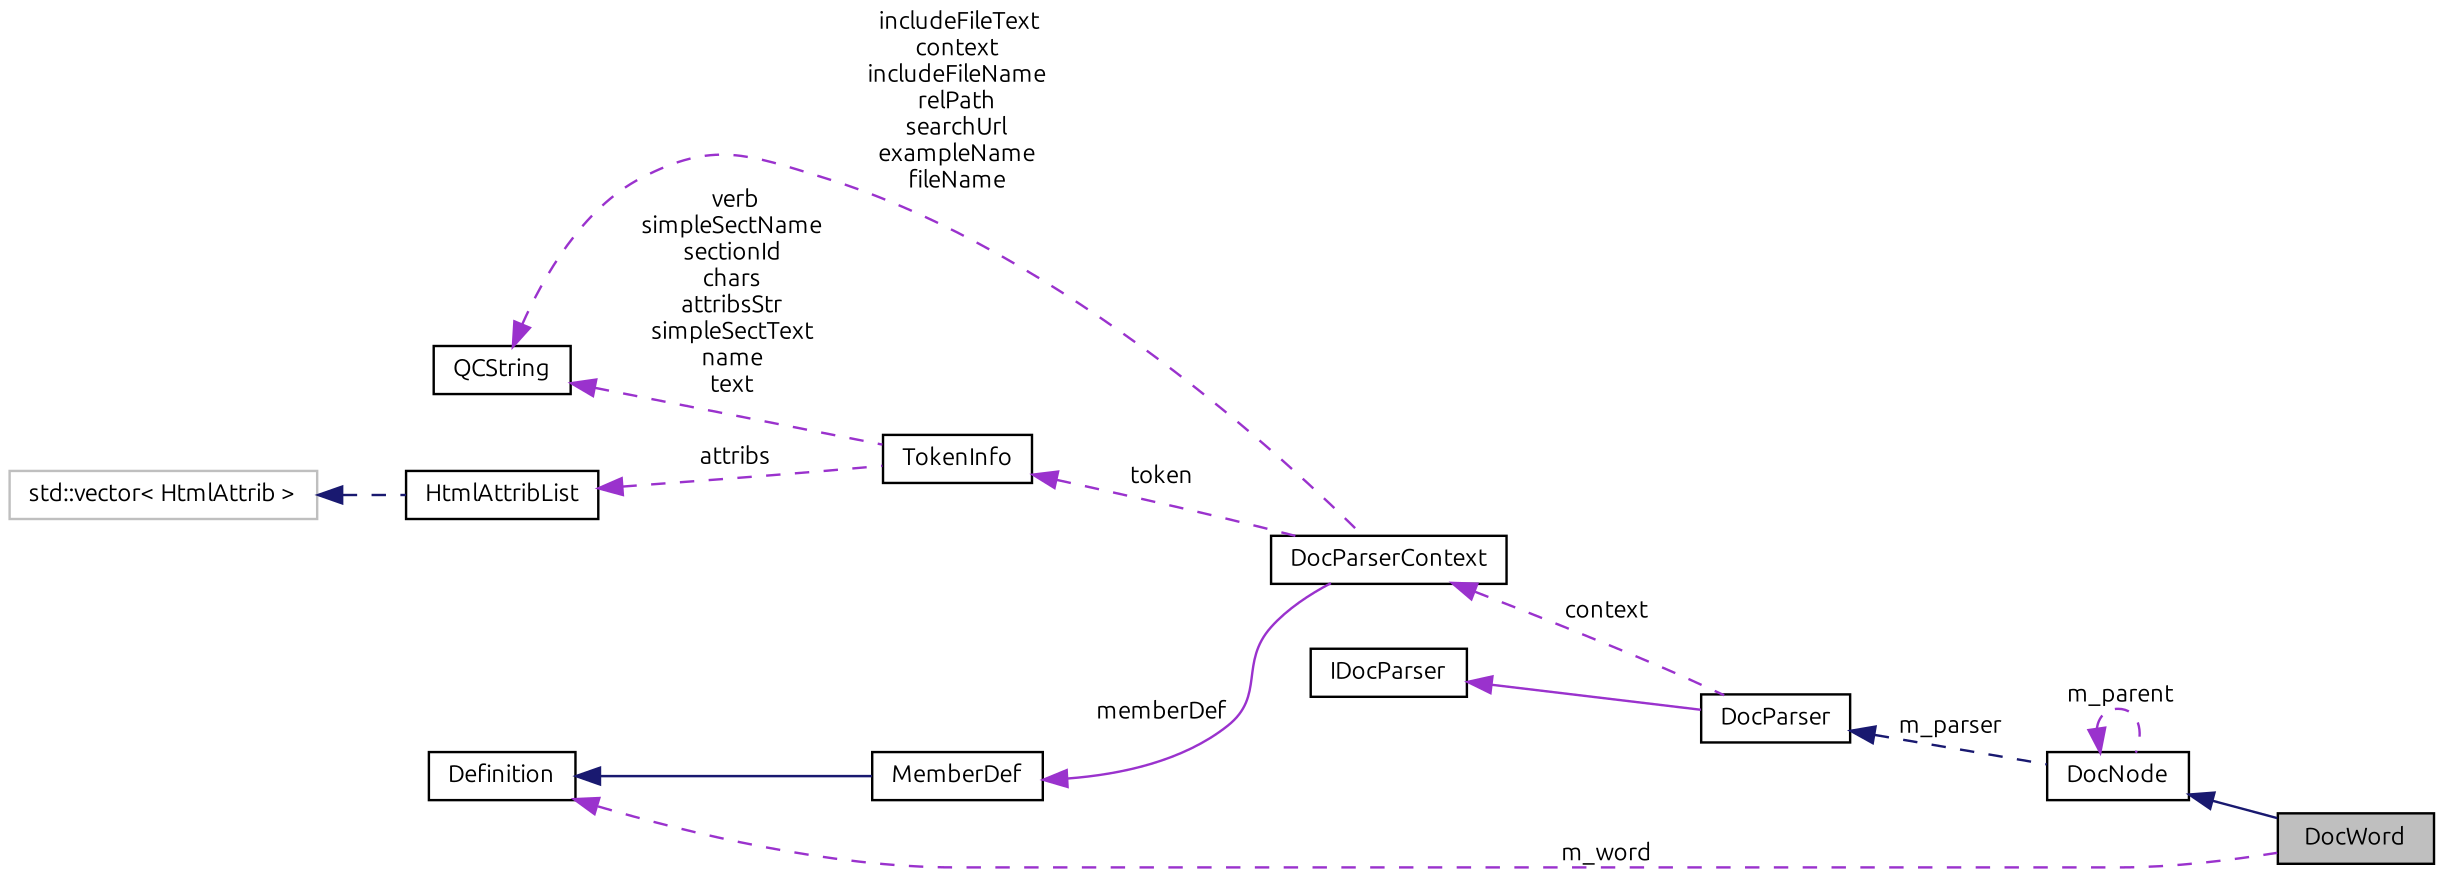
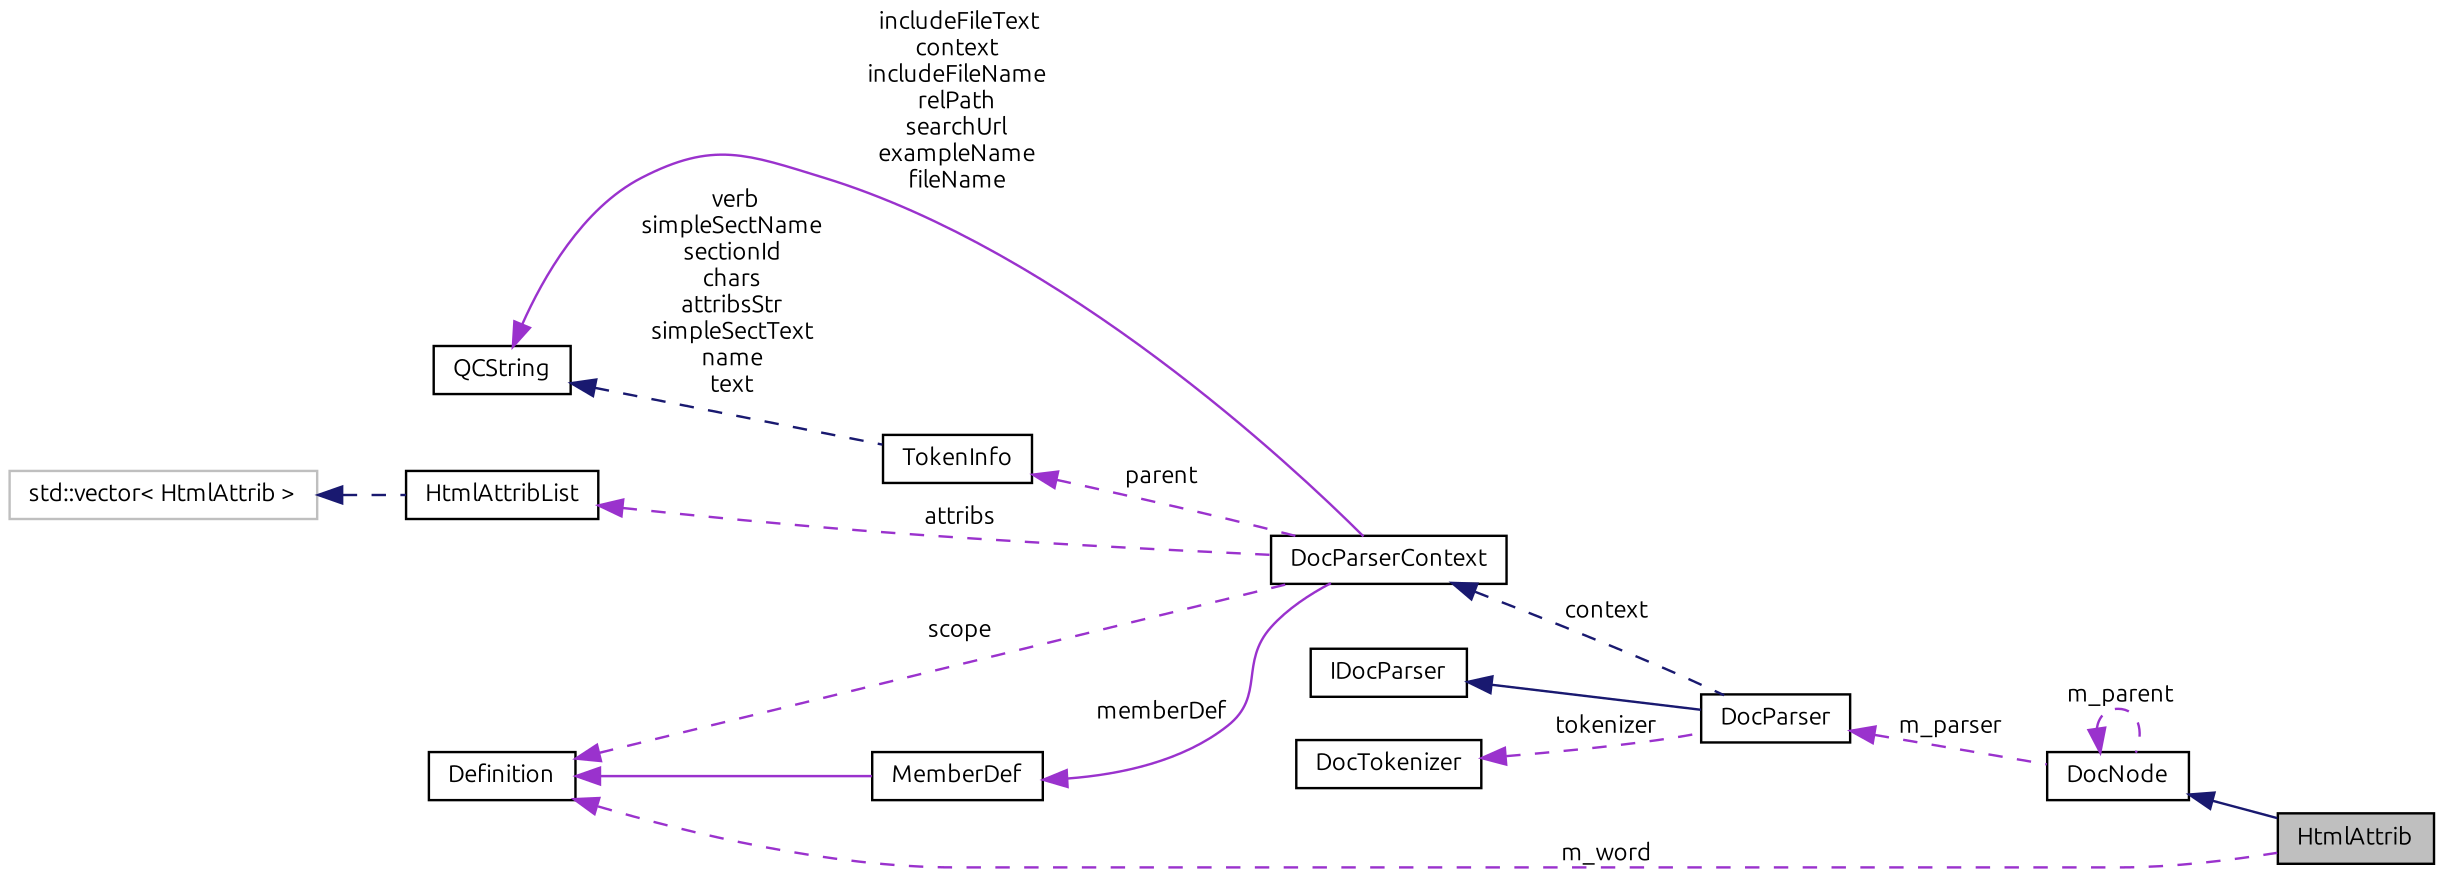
  digraph {
    fontname=Ubuntu
    rankdir=LR
    node [color=black fillcolor=white fontname=Ubuntu fontsize=10 shape=record style=filled]
    edge [color=darkorchid3 dir=back fontname=Ubuntu fontsize=10 labelfontname=Helvetica labelfontsize=10 style=dashed]
-   n1 [fillcolor=grey75 fontcolor=black height=0.2 label=DocWord width=0.4]
+   n1 [fillcolor=grey75 fontcolor=black height=0.2 label=HtmlAttrib width=0.4]
    n2 [height=0.2 label=DocNode width=0.4]
    n3 [height=0.2 label=DocParser width=0.4]
    n4 [height=0.2 label=IDocParser width=0.4]
+   n5 [height=0.2 label=DocTokenizer width=0.4]
    n6 [height=0.2 label=DocParserContext width=0.4]
    n7 [height=0.2 label=TokenInfo width=0.4]
    n8 [height=0.2 label=QCString width=0.4]
    n9 [height=0.2 label=HtmlAttribList width=0.4]
    n10 [color=grey75 height=0.2 label="std::vector\< HtmlAttrib \>" width=0.4]
    n11 [height=0.2 label=Definition width=0.4]
    n12 [height=0.2 label=MemberDef width=0.4]
    n2 -> n1 [color=midnightblue style=solid]
    n2 -> n2 [label=" m_parent"]
-   n3 -> n2 [color=midnightblue label=" m_parser"]
-   n4 -> n3 [style=solid]
-   n6 -> n3 [label=" context"]
-   n7 -> n6 [label=" token"]
-   n8 -> n6 [label=" includeFileText\ncontext\nincludeFileName\nrelPath\nsearchUrl\nexampleName\nfileName"]
-   n8 -> n7 [label=" verb\nsimpleSectName\nsectionId\nchars\nattribsStr\nsimpleSectText\nname\ntext"]
-   n9 -> n7 [label=" attribs"]
+   n3 -> n2 [label=" m_parser"]
+   n4 -> n3 [color=midnightblue style=solid]
+   n5 -> n3 [label=" tokenizer"]
+   n6 -> n3 [color=midnightblue label=" context"]
+   n7 -> n6 [label=" parent"]
+   n8 -> n6 [label=" includeFileText\ncontext\nincludeFileName\nrelPath\nsearchUrl\nexampleName\nfileName" style=solid]
+   n8 -> n7 [color=midnightblue label=" verb\nsimpleSectName\nsectionId\nchars\nattribsStr\nsimpleSectText\nname\ntext"]
+   n9 -> n6 [label=" attribs"]
    n10 -> n9 [color=midnightblue]
    n11 -> n1 [label=" m_word"]
-   n11 -> n12 [color=midnightblue style=solid]
+   n11 -> n6 [label=" scope"]
+   n11 -> n12 [style=solid]
    n12 -> n6 [label=" memberDef" style=solid]
  }
